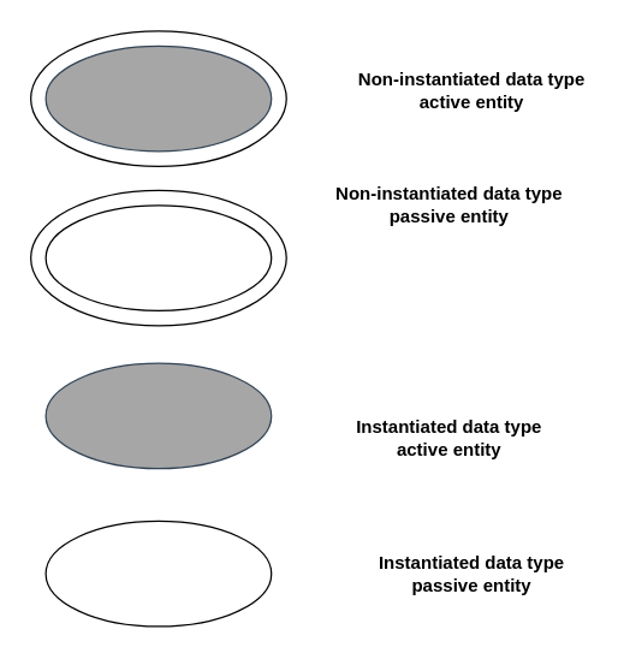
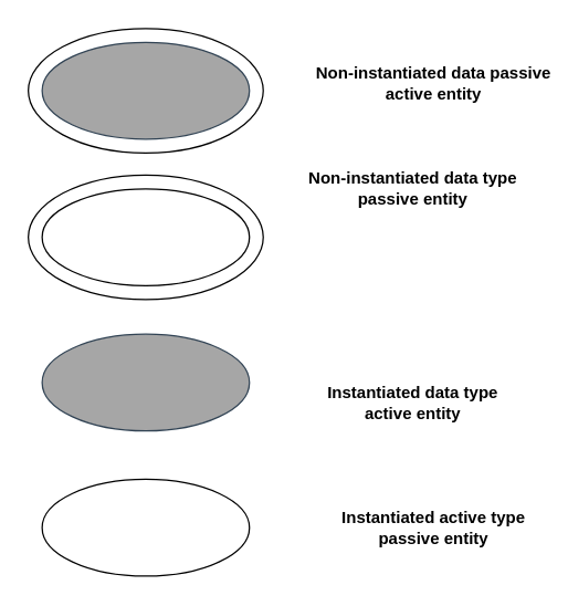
  <mxCell id="0" />
  <mxCell id="1" parent="0" />
  <mxCell id="2" value="" style="ellipse;whiteSpace=wrap;html=1;" parent="1" vertex="1"><mxGeometry x="20" y="20" width="170" height="90" as="geometry" /></mxCell>
  <mxCell id="3" value="" style="ellipse;whiteSpace=wrap;html=1;movable=1;resizable=1;rotatable=1;deletable=1;editable=1;locked=0;connectable=1;fillColor=#A6A6A6;fontColor=#ffffff;strokeColor=#314354;" parent="1" vertex="1"><mxGeometry x="30" y="30" width="150" height="70" as="geometry" /></mxCell>
  <mxCell id="4" value="" style="ellipse;whiteSpace=wrap;html=1;movable=1;resizable=1;rotatable=1;deletable=1;editable=1;locked=0;connectable=1;fillColor=#A6A6A6;fontColor=#ffffff;strokeColor=#314354;" parent="1" vertex="1"><mxGeometry x="30" y="241" width="150" height="70" as="geometry" /></mxCell>
  <mxCell id="5" value="" style="ellipse;whiteSpace=wrap;html=1;movable=1;resizable=1;rotatable=1;deletable=1;editable=1;locked=0;connectable=1;" parent="1" vertex="1"><mxGeometry x="30" y="346" width="150" height="70" as="geometry" /></mxCell>
  <mxCell id="6" value="" style="ellipse;whiteSpace=wrap;html=1;" vertex="1" parent="1"><mxGeometry x="20" y="126" width="170" height="90" as="geometry" /></mxCell>
  <mxCell id="7" value="" style="ellipse;whiteSpace=wrap;html=1;movable=1;resizable=1;rotatable=1;deletable=1;editable=1;locked=0;connectable=1;" vertex="1" parent="1"><mxGeometry x="30" y="136" width="150" height="70" as="geometry" /></mxCell>
- <mxCell id="8" value="&lt;div&gt;Non-instantiated data type&lt;/div&gt;&lt;div&gt;active entity&lt;br&gt;&lt;/div&gt;" style="text;html=1;align=center;verticalAlign=middle;resizable=0;points=[];autosize=1;strokeColor=none;fillColor=none;fontStyle=1" vertex="1" parent="1"><mxGeometry x="236.5" y="39" width="152" height="41" as="geometry" /></mxCell>
+ <mxCell id="8" value="&lt;div&gt;Non-instantiated data passive&lt;/div&gt;&lt;div&gt;active entity&lt;br&gt;&lt;/div&gt;" style="text;html=1;align=center;verticalAlign=middle;resizable=0;points=[];autosize=1;strokeColor=none;fillColor=none;fontStyle=1" vertex="1" parent="1"><mxGeometry x="236.5" y="39" width="152" height="41" as="geometry" /></mxCell>
  <mxCell id="9" value="&lt;div&gt;Non-instantiated data type&lt;/div&gt;&lt;div&gt;passive entity&lt;br&gt;&lt;/div&gt;" style="text;html=1;align=center;verticalAlign=middle;resizable=0;points=[];autosize=1;strokeColor=none;fillColor=none;fontStyle=1" vertex="1" parent="1"><mxGeometry x="221.5" y="115.5" width="152" height="41" as="geometry" /></mxCell>
  <mxCell id="10" value="&lt;div&gt;Instantiated data type&lt;/div&gt;&lt;div&gt;active entity&lt;br&gt;&lt;/div&gt;" style="text;html=1;align=center;verticalAlign=middle;resizable=0;points=[];autosize=1;strokeColor=none;fillColor=none;fontStyle=1" vertex="1" parent="1"><mxGeometry x="233.5" y="270" width="128" height="41" as="geometry" /></mxCell>
- <mxCell id="11" value="&lt;div&gt;Instantiated data type&lt;/div&gt;&lt;div&gt;passive entity&lt;br&gt;&lt;/div&gt;" style="text;html=1;align=center;verticalAlign=middle;resizable=0;points=[];autosize=1;strokeColor=none;fillColor=none;fontStyle=1" vertex="1" parent="1"><mxGeometry x="248.5" y="360.5" width="128" height="41" as="geometry" /></mxCell>
+ <mxCell id="11" value="&lt;div&gt;Instantiated active type&lt;/div&gt;&lt;div&gt;passive entity&lt;br&gt;&lt;/div&gt;" style="text;html=1;align=center;verticalAlign=middle;resizable=0;points=[];autosize=1;strokeColor=none;fillColor=none;fontStyle=1" vertex="1" parent="1"><mxGeometry x="248.5" y="360.5" width="128" height="41" as="geometry" /></mxCell>
